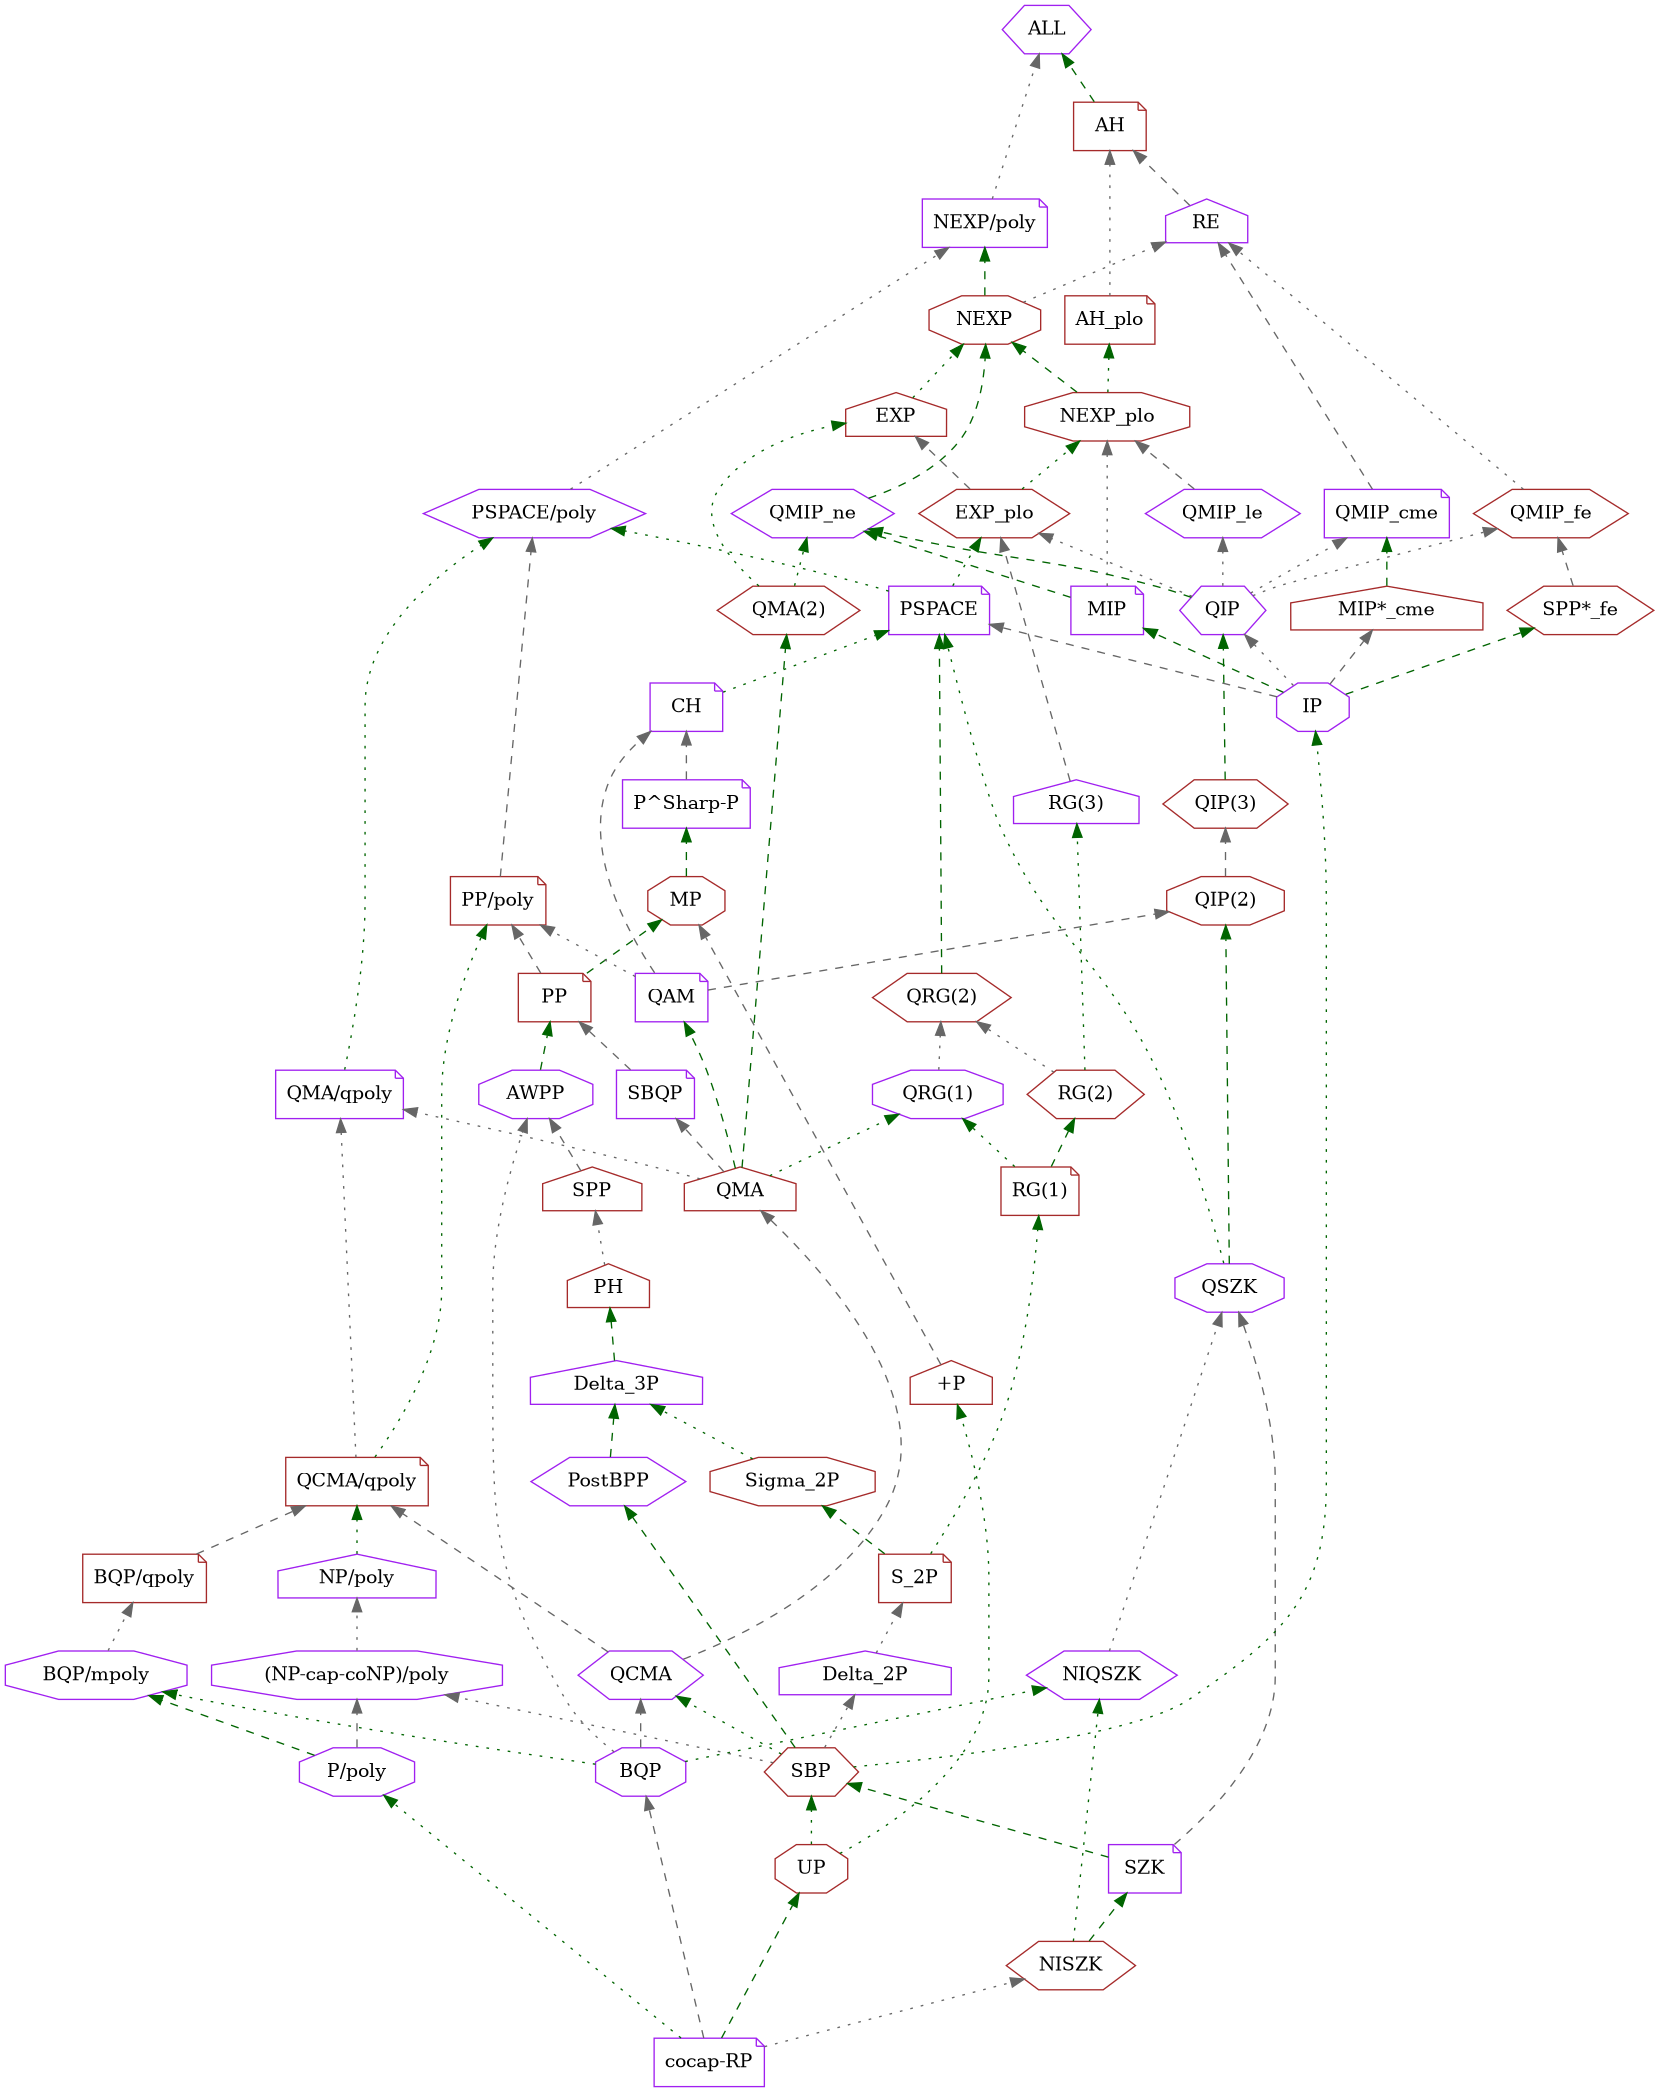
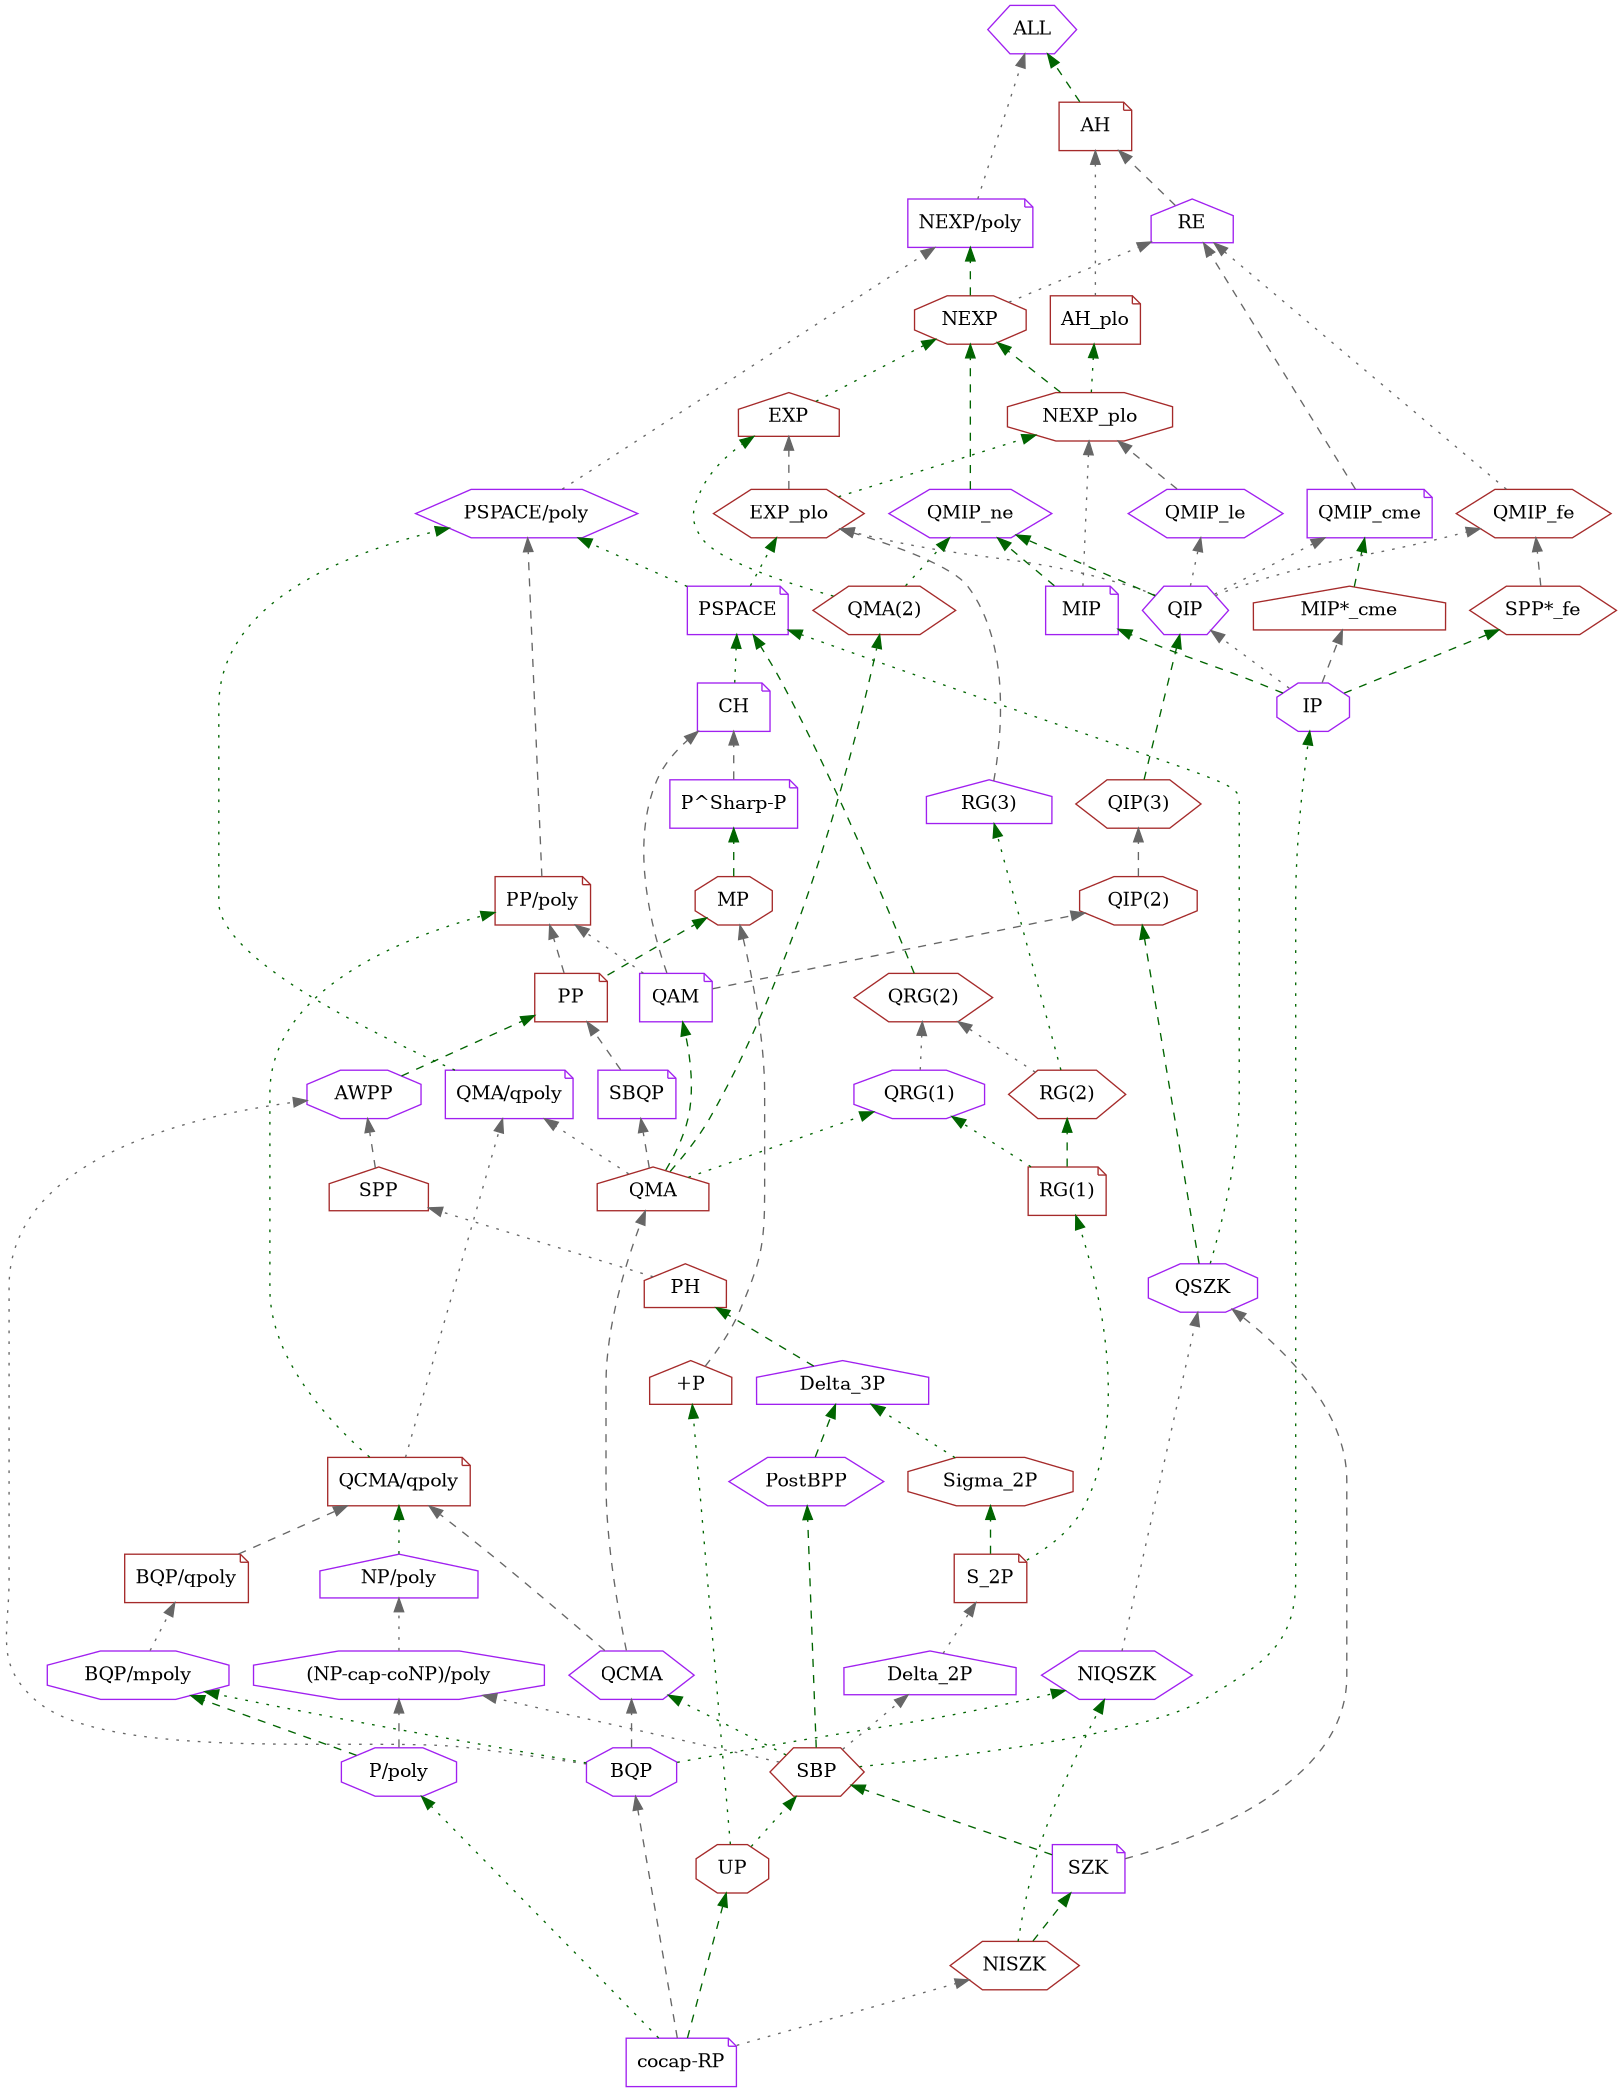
  digraph {
    bgcolor=white
    rankdir=BT
    node [color=purple fontcolor=black shape=note]
    edge [color=darkgreen style=dashed]
    n1 [label="(NP-cap-coNP)/poly" shape=octagon]
    n2 [label="NP/poly" shape=house]
    n3 [color=brown label="QCMA/qpoly"]
    n4 [color=brown label="+P" shape=house]
    n5 [color=brown label=MP shape=octagon]
    n6 [label="P^Sharp-P"]
    n7 [color=brown label=AH]
    n8 [label=ALL shape=hexagon]
    n9 [color=brown label=AH_plo]
    n10 [label=AWPP shape=octagon]
    n11 [color=brown label=PP]
    n12 [color=brown label="PP/poly"]
    n13 [label=BQP shape=octagon]
    n14 [label="BQP/mpoly" shape=octagon]
    n15 [label=NIQSZK shape=hexagon]
    n16 [label=QCMA shape=hexagon]
    n17 [color=brown label="BQP/qpoly"]
    n18 [label=QSZK shape=octagon]
    n19 [color=brown label=QMA shape=house]
    n20 [label="QMA/qpoly"]
    n21 [label=CH]
    n22 [label=PSPACE]
    n23 [color=brown label=EXP_plo shape=hexagon]
    n24 [label="PSPACE/poly" shape=hexagon]
    n25 [label=Delta_2P shape=house]
    n26 [color=brown label=S_2P]
    n27 [color=brown label="RG(1)"]
    n28 [color=brown label=Sigma_2P shape=octagon]
    n29 [label=Delta_3P shape=house]
    n30 [color=brown label=PH shape=house]
    n31 [color=brown label=SPP shape=house]
    n32 [color=brown label=EXP shape=house]
    n33 [color=brown label=NEXP shape=octagon]
    n34 [label="NEXP/poly"]
    n35 [label=RE shape=house]
    n36 [color=brown label=NEXP_plo shape=octagon]
    n37 [label=IP shape=octagon]
    n38 [label=MIP]
    n39 [color=brown label="MIP*_cme" shape=house]
    n40 [color=brown label="SPP*_fe" shape=hexagon]
    n41 [label=QIP shape=hexagon]
    n42 [label=QMIP_ne shape=hexagon]
    n43 [label=QMIP_cme]
    n44 [color=brown label=QMIP_fe shape=hexagon]
    n45 [label=QMIP_le shape=hexagon]
    n46 [color=brown label="QIP(2)" shape=octagon]
    n47 [color=brown label=NISZK shape=hexagon]
    n48 [label=SZK]
    n49 [color=brown label=SBP shape=hexagon]
    n50 [label="P/poly" shape=octagon]
    n51 [label=PostBPP shape=hexagon]
    n52 [label=QAM]
    n53 [color=brown label="QIP(3)" shape=hexagon]
    n54 [color=brown label="QMA(2)" shape=hexagon]
    n55 [label="QRG(1)" shape=octagon]
    n56 [label=SBQP]
    n57 [color=brown label="QRG(2)" shape=hexagon]
    n58 [color=brown label="RG(2)" shape=hexagon]
    n59 [label="RG(3)" shape=house]
    n60 [color=brown label=UP shape=octagon]
    n61 [label="cocap-RP"]
    n1 -> n2 [color=gray40 style=dotted]
    n2 -> n3 [style=dotted]
    n3 -> n12 [style=dotted]
    n3 -> n20 [color=gray40 style=dotted]
    n4 -> n5 [color=gray40]
    n5 -> n6
    n6 -> n21 [color=gray40]
    n7 -> n8
    n9 -> n7 [color=gray40 style=dotted]
    n10 -> n11
    n11 -> n5
    n11 -> n12 [color=gray40]
    n12 -> n24 [color=gray40]
    n13 -> n10 [color=gray40 style=dotted]
    n13 -> n14 [style=dotted]
    n13 -> n15 [style=dotted]
    n13 -> n16 [color=gray40]
    n14 -> n17 [color=gray40 style=dotted]
    n15 -> n18 [color=gray40 style=dotted]
    n16 -> n3 [color=gray40]
    n16 -> n19 [color=gray40]
    n17 -> n3 [color=gray40]
    n18 -> n22 [style=dotted]
    n18 -> n46
    n19 -> n20 [color=gray40 style=dotted]
    n19 -> n52
    n19 -> n54
    n19 -> n55 [style=dotted]
    n19 -> n56 [color=gray40]
    n20 -> n24 [style=dotted]
    n21 -> n22 [style=dotted]
    n22 -> n23 [style=dotted]
    n22 -> n24 [style=dotted]
    n23 -> n32 [color=gray40]
    n23 -> n36 [style=dotted]
    n24 -> n34 [color=gray40 style=dotted]
    n25 -> n26 [color=gray40 style=dotted]
    n26 -> n27 [style=dotted]
    n26 -> n28
    n27 -> n55 [style=dotted]
    n27 -> n58
    n28 -> n29 [style=dotted]
    n29 -> n30
    n30 -> n31 [color=gray40 style=dotted]
    n31 -> n10 [color=gray40]
    n32 -> n33 [style=dotted]
    n33 -> n34
    n33 -> n35 [color=gray40 style=dotted]
    n34 -> n8 [color=gray40 style=dotted]
    n35 -> n7 [color=gray40]
    n36 -> n9 [style=dotted]
    n36 -> n33
-   n37 -> n22 [color=gray40]
    n37 -> n38
    n37 -> n39 [color=gray40]
    n37 -> n40
    n37 -> n41 [color=gray40 style=dotted]
    n38 -> n36 [color=gray40 style=dotted]
    n38 -> n42
    n39 -> n43
    n40 -> n44 [color=gray40]
    n41 -> n23 [color=gray40 style=dotted]
    n41 -> n42
    n41 -> n43 [color=gray40 style=dotted]
    n41 -> n44 [color=gray40 style=dotted]
    n41 -> n45 [color=gray40 style=dotted]
    n42 -> n33
    n43 -> n35 [color=gray40]
    n44 -> n35 [color=gray40 style=dotted]
    n45 -> n36 [color=gray40]
    n46 -> n53 [color=gray40]
    n47 -> n15 [style=dotted]
    n47 -> n48
    n48 -> n18 [color=gray40]
    n48 -> n49
    n49 -> n1 [color=gray40 style=dotted]
    n49 -> n16 [style=dotted]
    n49 -> n25 [color=gray40 style=dotted]
    n49 -> n37 [style=dotted]
    n49 -> n51
    n50 -> n1 [color=gray40]
    n50 -> n14
    n51 -> n29
    n52 -> n12 [color=gray40 style=dotted]
    n52 -> n21 [color=gray40]
    n52 -> n46 [color=gray40]
    n53 -> n41
    n54 -> n32 [style=dotted]
    n54 -> n42 [style=dotted]
    n55 -> n57 [color=gray40 style=dotted]
    n56 -> n11 [color=gray40]
    n57 -> n22
    n58 -> n57 [color=gray40 style=dotted]
    n58 -> n59 [style=dotted]
    n59 -> n23 [color=gray40]
    n60 -> n4 [style=dotted]
    n60 -> n49 [style=dotted]
    n61 -> n13 [color=gray40]
    n61 -> n47 [color=gray40 style=dotted]
    n61 -> n50 [style=dotted]
    n61 -> n60
  }
